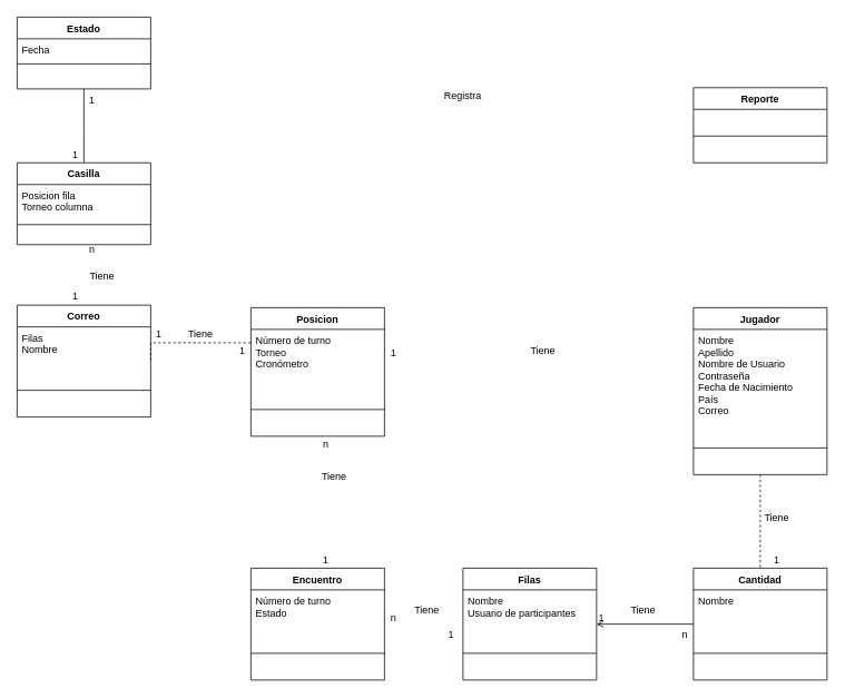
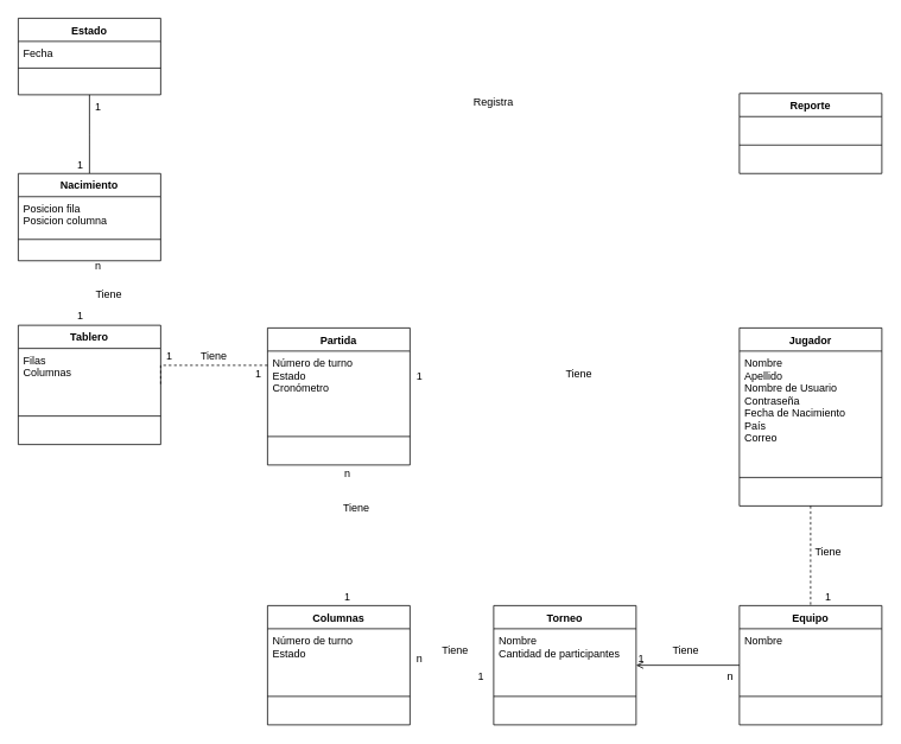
  <mxCell id="0" />
  <mxCell id="1" parent="0" />
  <mxCell id="2" style="edgeStyle=orthogonalEdgeStyle;rounded=0;orthogonalLoop=1;jettySize=auto;html=1;entryX=1;entryY=0.5;entryDx=0;entryDy=0;endArrow=none;endFill=0;dashed=1;" parent="1" source="17" target="12" edge="1"><mxGeometry relative="1" as="geometry"><mxPoint x="390" y="350" as="targetPoint" /><Array as="points"><mxPoint x="270" y="410" /><mxPoint x="270" y="410" /></Array></mxGeometry></mxCell>
  <mxCell id="3" value="n" style="text;html=1;strokeColor=none;fillColor=none;align=center;verticalAlign=middle;whiteSpace=wrap;rounded=0;" parent="1" vertex="1"><mxGeometry x="90" y="289" width="40" height="20" as="geometry" /></mxCell>
  <mxCell id="4" value="1" style="text;html=1;strokeColor=none;fillColor=none;align=center;verticalAlign=middle;whiteSpace=wrap;rounded=0;" parent="1" vertex="1"><mxGeometry x="70" y="345" width="40" height="20" as="geometry" /></mxCell>
  <mxCell id="5" value="1" style="text;html=1;strokeColor=none;fillColor=none;align=center;verticalAlign=middle;whiteSpace=wrap;rounded=0;" parent="1" vertex="1"><mxGeometry x="270" y="410" width="40" height="20" as="geometry" /></mxCell>
  <mxCell id="6" value="1" style="text;html=1;strokeColor=none;fillColor=none;align=center;verticalAlign=middle;whiteSpace=wrap;rounded=0;" parent="1" vertex="1"><mxGeometry x="170" y="390" width="40" height="20" as="geometry" /></mxCell>
  <mxCell id="7" value="1" style="text;html=1;strokeColor=none;fillColor=none;align=center;verticalAlign=middle;whiteSpace=wrap;rounded=0;" parent="1" vertex="1"><mxGeometry x="451" y="413" width="40" height="20" as="geometry" /></mxCell>
  <mxCell id="8" style="edgeStyle=orthogonalEdgeStyle;rounded=0;orthogonalLoop=1;jettySize=auto;html=1;endArrow=none;endFill=0;dashed=1;" edge="1" parent="1" source="9" target="42"><mxGeometry relative="1" as="geometry" /></mxCell>
  <mxCell id="9" value="Jugador" style="swimlane;fontStyle=1;align=center;verticalAlign=top;childLayout=stackLayout;horizontal=1;startSize=26;horizontalStack=0;resizeParent=1;resizeParentMax=0;resizeLast=0;collapsible=1;marginBottom=0;" parent="1" vertex="1"><mxGeometry x="830" y="368" width="160" height="200" as="geometry" /></mxCell>
  <mxCell id="10" value="Nombre&#10;Apellido&#10;Nombre de Usuario&#10;Contraseña&#10;Fecha de Nacimiento&#10;País&#10;Correo" style="text;strokeColor=none;fillColor=none;align=left;verticalAlign=top;spacingLeft=4;spacingRight=4;overflow=hidden;rotatable=0;points=[[0,0.5],[1,0.5]];portConstraint=eastwest;" parent="9" vertex="1"><mxGeometry y="26" width="160" height="110" as="geometry" /></mxCell>
  <mxCell id="11" value="" style="line;strokeWidth=1;fillColor=none;align=left;verticalAlign=middle;spacingTop=-1;spacingLeft=3;spacingRight=3;rotatable=0;labelPosition=right;points=[];portConstraint=eastwest;" parent="9" vertex="1"><mxGeometry y="136" width="160" height="64" as="geometry" /></mxCell>
- <mxCell id="12" value="Correo" style="swimlane;fontStyle=1;align=center;verticalAlign=top;childLayout=stackLayout;horizontal=1;startSize=26;horizontalStack=0;resizeParent=1;resizeParentMax=0;resizeLast=0;collapsible=1;marginBottom=0;" parent="1" vertex="1"><mxGeometry x="20" y="365" width="160" height="134" as="geometry" /></mxCell>
- <mxCell id="13" value="Filas&#10;Nombre" style="text;strokeColor=none;fillColor=none;align=left;verticalAlign=top;spacingLeft=4;spacingRight=4;overflow=hidden;rotatable=0;points=[[0,0.5],[1,0.5]];portConstraint=eastwest;" parent="12" vertex="1"><mxGeometry y="26" width="160" height="44" as="geometry" /></mxCell>
+ <mxCell id="12" value="Tablero" style="swimlane;fontStyle=1;align=center;verticalAlign=top;childLayout=stackLayout;horizontal=1;startSize=26;horizontalStack=0;resizeParent=1;resizeParentMax=0;resizeLast=0;collapsible=1;marginBottom=0;" parent="1" vertex="1"><mxGeometry x="20" y="365" width="160" height="134" as="geometry" /></mxCell>
+ <mxCell id="13" value="Filas&#10;Columnas" style="text;strokeColor=none;fillColor=none;align=left;verticalAlign=top;spacingLeft=4;spacingRight=4;overflow=hidden;rotatable=0;points=[[0,0.5],[1,0.5]];portConstraint=eastwest;" parent="12" vertex="1"><mxGeometry y="26" width="160" height="44" as="geometry" /></mxCell>
  <mxCell id="14" value="" style="line;strokeWidth=1;fillColor=none;align=left;verticalAlign=middle;spacingTop=-1;spacingLeft=3;spacingRight=3;rotatable=0;labelPosition=right;points=[];portConstraint=eastwest;" parent="12" vertex="1"><mxGeometry y="70" width="160" height="64" as="geometry" /></mxCell>
  <mxCell id="15" value="Reporte" style="swimlane;fontStyle=1;align=center;verticalAlign=top;childLayout=stackLayout;horizontal=1;startSize=26;horizontalStack=0;resizeParent=1;resizeParentMax=0;resizeLast=0;collapsible=1;marginBottom=0;" parent="1" vertex="1"><mxGeometry x="830" y="104.5" width="160" height="90" as="geometry" /></mxCell>
  <mxCell id="16" value="" style="line;strokeWidth=1;fillColor=none;align=left;verticalAlign=middle;spacingTop=-1;spacingLeft=3;spacingRight=3;rotatable=0;labelPosition=right;points=[];portConstraint=eastwest;" parent="15" vertex="1"><mxGeometry y="26" width="160" height="64" as="geometry" /></mxCell>
- <mxCell id="17" value="Posicion" style="swimlane;fontStyle=1;align=center;verticalAlign=top;childLayout=stackLayout;horizontal=1;startSize=26;horizontalStack=0;resizeParent=1;resizeParentMax=0;resizeLast=0;collapsible=1;marginBottom=0;" parent="1" vertex="1"><mxGeometry x="300" y="368" width="160" height="154" as="geometry" /></mxCell>
- <mxCell id="18" value="Número de turno&#10;Torneo&#10;Cronómetro" style="text;strokeColor=none;fillColor=none;align=left;verticalAlign=top;spacingLeft=4;spacingRight=4;overflow=hidden;rotatable=0;points=[[0,0.5],[1,0.5]];portConstraint=eastwest;" parent="17" vertex="1"><mxGeometry y="26" width="160" height="64" as="geometry" /></mxCell>
+ <mxCell id="17" value="Partida" style="swimlane;fontStyle=1;align=center;verticalAlign=top;childLayout=stackLayout;horizontal=1;startSize=26;horizontalStack=0;resizeParent=1;resizeParentMax=0;resizeLast=0;collapsible=1;marginBottom=0;" parent="1" vertex="1"><mxGeometry x="300" y="368" width="160" height="154" as="geometry" /></mxCell>
+ <mxCell id="18" value="Número de turno&#10;Estado&#10;Cronómetro" style="text;strokeColor=none;fillColor=none;align=left;verticalAlign=top;spacingLeft=4;spacingRight=4;overflow=hidden;rotatable=0;points=[[0,0.5],[1,0.5]];portConstraint=eastwest;" parent="17" vertex="1"><mxGeometry y="26" width="160" height="64" as="geometry" /></mxCell>
  <mxCell id="19" value="" style="line;strokeWidth=1;fillColor=none;align=left;verticalAlign=middle;spacingTop=-1;spacingLeft=3;spacingRight=3;rotatable=0;labelPosition=right;points=[];portConstraint=eastwest;" parent="17" vertex="1"><mxGeometry y="90" width="160" height="64" as="geometry" /></mxCell>
  <mxCell id="20" value="n" style="text;html=1;strokeColor=none;fillColor=none;align=center;verticalAlign=middle;whiteSpace=wrap;rounded=0;" parent="1" vertex="1"><mxGeometry x="370" y="522" width="40" height="20" as="geometry" /></mxCell>
  <mxCell id="21" value="Tiene" style="text;html=1;strokeColor=none;fillColor=none;align=center;verticalAlign=middle;whiteSpace=wrap;rounded=0;" parent="1" vertex="1"><mxGeometry x="630" y="410" width="40" height="20" as="geometry" /></mxCell>
  <mxCell id="22" value="Registra" style="text;html=1;strokeColor=none;fillColor=none;align=center;verticalAlign=middle;whiteSpace=wrap;rounded=0;" parent="1" vertex="1"><mxGeometry x="534" y="105" width="40" height="20" as="geometry" /></mxCell>
  <mxCell id="23" value="Tiene" style="text;html=1;strokeColor=none;fillColor=none;align=center;verticalAlign=middle;whiteSpace=wrap;rounded=0;" parent="1" vertex="1"><mxGeometry x="220" y="390" width="40" height="20" as="geometry" /></mxCell>
  <mxCell id="24" value="Tiene" style="text;html=1;strokeColor=none;fillColor=none;align=center;verticalAlign=middle;whiteSpace=wrap;rounded=0;" parent="1" vertex="1"><mxGeometry x="102" y="320" width="40" height="20" as="geometry" /></mxCell>
  <mxCell id="25" style="edgeStyle=orthogonalEdgeStyle;rounded=0;orthogonalLoop=1;jettySize=auto;html=1;entryX=0.5;entryY=0;entryDx=0;entryDy=0;endArrow=none;endFill=0;" parent="1" source="26" edge="1"><mxGeometry relative="1" as="geometry"><mxPoint x="100" y="194.5" as="targetPoint" /></mxGeometry></mxCell>
  <mxCell id="26" value="Estado" style="swimlane;fontStyle=1;align=center;verticalAlign=top;childLayout=stackLayout;horizontal=1;startSize=26;horizontalStack=0;resizeParent=1;resizeParentMax=0;resizeLast=0;collapsible=1;marginBottom=0;" parent="1" vertex="1"><mxGeometry x="20" y="20" width="160" height="86" as="geometry" /></mxCell>
  <mxCell id="27" value="Fecha" style="text;strokeColor=none;fillColor=none;align=left;verticalAlign=top;spacingLeft=4;spacingRight=4;overflow=hidden;rotatable=0;points=[[0,0.5],[1,0.5]];portConstraint=eastwest;" parent="26" vertex="1"><mxGeometry y="26" width="160" height="26" as="geometry" /></mxCell>
  <mxCell id="28" value="" style="line;strokeWidth=1;fillColor=none;align=left;verticalAlign=middle;spacingTop=-1;spacingLeft=3;spacingRight=3;rotatable=0;labelPosition=right;points=[];portConstraint=eastwest;" parent="26" vertex="1"><mxGeometry y="52" width="160" height="8" as="geometry" /></mxCell>
  <mxCell id="29" value=" " style="text;strokeColor=none;fillColor=none;align=left;verticalAlign=top;spacingLeft=4;spacingRight=4;overflow=hidden;rotatable=0;points=[[0,0.5],[1,0.5]];portConstraint=eastwest;" parent="26" vertex="1"><mxGeometry y="60" width="160" height="26" as="geometry" /></mxCell>
- <mxCell id="30" value="Casilla" style="swimlane;fontStyle=1;align=center;verticalAlign=top;childLayout=stackLayout;horizontal=1;startSize=26;horizontalStack=0;resizeParent=1;resizeParentMax=0;resizeLast=0;collapsible=1;marginBottom=0;" parent="1" vertex="1"><mxGeometry x="20" y="194.5" width="160" height="98" as="geometry" /></mxCell>
- <mxCell id="31" value="Posicion fila&#10;Torneo columna" style="text;strokeColor=none;fillColor=none;align=left;verticalAlign=top;spacingLeft=4;spacingRight=4;overflow=hidden;rotatable=0;points=[[0,0.5],[1,0.5]];portConstraint=eastwest;" parent="30" vertex="1"><mxGeometry y="26" width="160" height="44" as="geometry" /></mxCell>
+ <mxCell id="30" value="Nacimiento" style="swimlane;fontStyle=1;align=center;verticalAlign=top;childLayout=stackLayout;horizontal=1;startSize=26;horizontalStack=0;resizeParent=1;resizeParentMax=0;resizeLast=0;collapsible=1;marginBottom=0;" parent="1" vertex="1"><mxGeometry x="20" y="194.5" width="160" height="98" as="geometry" /></mxCell>
+ <mxCell id="31" value="Posicion fila&#10;Posicion columna" style="text;strokeColor=none;fillColor=none;align=left;verticalAlign=top;spacingLeft=4;spacingRight=4;overflow=hidden;rotatable=0;points=[[0,0.5],[1,0.5]];portConstraint=eastwest;" parent="30" vertex="1"><mxGeometry y="26" width="160" height="44" as="geometry" /></mxCell>
  <mxCell id="32" value="" style="line;strokeWidth=1;fillColor=none;align=left;verticalAlign=middle;spacingTop=-1;spacingLeft=3;spacingRight=3;rotatable=0;labelPosition=right;points=[];portConstraint=eastwest;" parent="30" vertex="1"><mxGeometry y="70" width="160" height="8" as="geometry" /></mxCell>
  <mxCell id="33" value=" " style="text;strokeColor=none;fillColor=none;align=left;verticalAlign=top;spacingLeft=4;spacingRight=4;overflow=hidden;rotatable=0;points=[[0,0.5],[1,0.5]];portConstraint=eastwest;" parent="30" vertex="1"><mxGeometry y="78" width="160" height="20" as="geometry" /></mxCell>
  <mxCell id="34" value="1" style="text;html=1;strokeColor=none;fillColor=none;align=center;verticalAlign=middle;whiteSpace=wrap;rounded=0;" parent="1" vertex="1"><mxGeometry x="90" width="40" height="20" as="geometry" y="110" /></mxCell>
  <mxCell id="35" value="1" style="text;html=1;strokeColor=none;fillColor=none;align=center;verticalAlign=middle;whiteSpace=wrap;rounded=0;" parent="1" vertex="1"><mxGeometry x="70" y="174.5" width="40" height="20" as="geometry" /></mxCell>
  <mxCell id="36" value="Tiene" style="text;html=1;strokeColor=none;fillColor=none;align=center;verticalAlign=middle;whiteSpace=wrap;rounded=0;" vertex="1" parent="1"><mxGeometry x="380" y="560" width="40" height="20" as="geometry" /></mxCell>
  <mxCell id="37" value="1" style="text;html=1;strokeColor=none;fillColor=none;align=center;verticalAlign=middle;whiteSpace=wrap;rounded=0;" vertex="1" parent="1"><mxGeometry x="370" y="660" width="40" height="20" as="geometry" /></mxCell>
- <mxCell id="38" value="Encuentro" style="swimlane;fontStyle=1;align=center;verticalAlign=top;childLayout=stackLayout;horizontal=1;startSize=26;horizontalStack=0;resizeParent=1;resizeParentMax=0;resizeLast=0;collapsible=1;marginBottom=0;" vertex="1" parent="1"><mxGeometry x="300" y="680" width="160" height="134" as="geometry" /></mxCell>
+ <mxCell id="38" value="Columnas" style="swimlane;fontStyle=1;align=center;verticalAlign=top;childLayout=stackLayout;horizontal=1;startSize=26;horizontalStack=0;resizeParent=1;resizeParentMax=0;resizeLast=0;collapsible=1;marginBottom=0;" vertex="1" parent="1"><mxGeometry x="300" y="680" width="160" height="134" as="geometry" /></mxCell>
  <mxCell id="39" value="Número de turno&#10;Estado" style="text;strokeColor=none;fillColor=none;align=left;verticalAlign=top;spacingLeft=4;spacingRight=4;overflow=hidden;rotatable=0;points=[[0,0.5],[1,0.5]];portConstraint=eastwest;" vertex="1" parent="38"><mxGeometry y="26" width="160" height="44" as="geometry" /></mxCell>
  <mxCell id="40" value="" style="line;strokeWidth=1;fillColor=none;align=left;verticalAlign=middle;spacingTop=-1;spacingLeft=3;spacingRight=3;rotatable=0;labelPosition=right;points=[];portConstraint=eastwest;" vertex="1" parent="38"><mxGeometry y="70" width="160" height="64" as="geometry" /></mxCell>
  <mxCell id="41" style="edgeStyle=orthogonalEdgeStyle;rounded=0;orthogonalLoop=1;jettySize=auto;html=1;endArrow=open;endFill=0;" edge="1" parent="1" source="42" target="45"><mxGeometry relative="1" as="geometry" /></mxCell>
- <mxCell id="42" value="Cantidad" style="swimlane;fontStyle=1;align=center;verticalAlign=top;childLayout=stackLayout;horizontal=1;startSize=26;horizontalStack=0;resizeParent=1;resizeParentMax=0;resizeLast=0;collapsible=1;marginBottom=0;" vertex="1" parent="1"><mxGeometry x="830" y="680" width="160" height="134" as="geometry" /></mxCell>
+ <mxCell id="42" value="Equipo" style="swimlane;fontStyle=1;align=center;verticalAlign=top;childLayout=stackLayout;horizontal=1;startSize=26;horizontalStack=0;resizeParent=1;resizeParentMax=0;resizeLast=0;collapsible=1;marginBottom=0;" vertex="1" parent="1"><mxGeometry x="830" y="680" width="160" height="134" as="geometry" /></mxCell>
  <mxCell id="43" value="Nombre" style="text;strokeColor=none;fillColor=none;align=left;verticalAlign=top;spacingLeft=4;spacingRight=4;overflow=hidden;rotatable=0;points=[[0,0.5],[1,0.5]];portConstraint=eastwest;" vertex="1" parent="42"><mxGeometry y="26" width="160" height="44" as="geometry" /></mxCell>
  <mxCell id="44" value="" style="line;strokeWidth=1;fillColor=none;align=left;verticalAlign=middle;spacingTop=-1;spacingLeft=3;spacingRight=3;rotatable=0;labelPosition=right;points=[];portConstraint=eastwest;" vertex="1" parent="42"><mxGeometry y="70" width="160" height="64" as="geometry" /></mxCell>
- <mxCell id="45" value="Filas" style="swimlane;fontStyle=1;align=center;verticalAlign=top;childLayout=stackLayout;horizontal=1;startSize=26;horizontalStack=0;resizeParent=1;resizeParentMax=0;resizeLast=0;collapsible=1;marginBottom=0;" parent="1" vertex="1"><mxGeometry x="554" y="680" width="160" height="134" as="geometry" /></mxCell>
- <mxCell id="46" value="Nombre&#10;Usuario de participantes" style="text;strokeColor=none;fillColor=none;align=left;verticalAlign=top;spacingLeft=4;spacingRight=4;overflow=hidden;rotatable=0;points=[[0,0.5],[1,0.5]];portConstraint=eastwest;" parent="45" vertex="1"><mxGeometry y="26" width="160" height="44" as="geometry" /></mxCell>
+ <mxCell id="45" value="Torneo" style="swimlane;fontStyle=1;align=center;verticalAlign=top;childLayout=stackLayout;horizontal=1;startSize=26;horizontalStack=0;resizeParent=1;resizeParentMax=0;resizeLast=0;collapsible=1;marginBottom=0;" parent="1" vertex="1"><mxGeometry x="554" y="680" width="160" height="134" as="geometry" /></mxCell>
+ <mxCell id="46" value="Nombre&#10;Cantidad de participantes" style="text;strokeColor=none;fillColor=none;align=left;verticalAlign=top;spacingLeft=4;spacingRight=4;overflow=hidden;rotatable=0;points=[[0,0.5],[1,0.5]];portConstraint=eastwest;" parent="45" vertex="1"><mxGeometry y="26" width="160" height="44" as="geometry" /></mxCell>
  <mxCell id="47" value="" style="line;strokeWidth=1;fillColor=none;align=left;verticalAlign=middle;spacingTop=-1;spacingLeft=3;spacingRight=3;rotatable=0;labelPosition=right;points=[];portConstraint=eastwest;" parent="45" vertex="1"><mxGeometry y="70" width="160" height="64" as="geometry" /></mxCell>
  <mxCell id="48" value="1" style="text;html=1;strokeColor=none;fillColor=none;align=center;verticalAlign=middle;whiteSpace=wrap;rounded=0;" vertex="1" parent="1"><mxGeometry x="910" y="660" width="40" height="20" as="geometry" /></mxCell>
  <mxCell id="49" value="Tiene" style="text;html=1;strokeColor=none;fillColor=none;align=center;verticalAlign=middle;whiteSpace=wrap;rounded=0;" vertex="1" parent="1"><mxGeometry x="910" y="610" width="40" height="20" as="geometry" /></mxCell>
  <mxCell id="50" value="n" style="text;html=1;strokeColor=none;fillColor=none;align=center;verticalAlign=middle;whiteSpace=wrap;rounded=0;" vertex="1" parent="1"><mxGeometry x="800" y="750" width="40" height="20" as="geometry" /></mxCell>
  <mxCell id="51" value="1" style="text;html=1;strokeColor=none;fillColor=none;align=center;verticalAlign=middle;whiteSpace=wrap;rounded=0;" vertex="1" parent="1"><mxGeometry x="700" y="730" width="40" height="20" as="geometry" /></mxCell>
  <mxCell id="52" value="Tiene" style="text;html=1;strokeColor=none;fillColor=none;align=center;verticalAlign=middle;whiteSpace=wrap;rounded=0;" vertex="1" parent="1"><mxGeometry x="750" y="720" width="40" height="20" as="geometry" /></mxCell>
  <mxCell id="53" value="1" style="text;html=1;strokeColor=none;fillColor=none;align=center;verticalAlign=middle;whiteSpace=wrap;rounded=0;" vertex="1" parent="1"><mxGeometry x="520" y="750" width="40" height="20" as="geometry" /></mxCell>
  <mxCell id="54" value="n" style="text;html=1;strokeColor=none;fillColor=none;align=center;verticalAlign=middle;whiteSpace=wrap;rounded=0;" vertex="1" parent="1"><mxGeometry x="451" y="730" width="40" height="20" as="geometry" /></mxCell>
  <mxCell id="55" value="Tiene" style="text;html=1;strokeColor=none;fillColor=none;align=center;verticalAlign=middle;whiteSpace=wrap;rounded=0;" vertex="1" parent="1"><mxGeometry x="491" y="720" width="40" height="20" as="geometry" /></mxCell>
